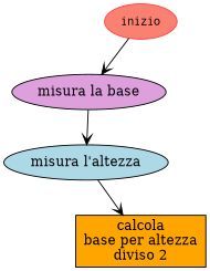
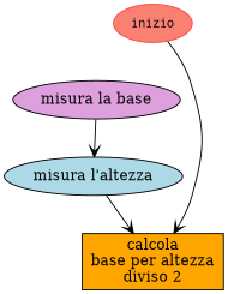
  digraph {
    shape=box
    node [style=filled]
    edge [arrowhead=open]
    n1 [color="#ff4444" fillcolor=salmon fontname=Courier label=inizio]
    n2 [fillcolor=plum label="misura la base"]
    n3 [fillcolor=lightblue label="misura l'altezza"]
    n4 [fillcolor=orange label="calcola\nbase per altezza\ndiviso 2" shape=box]
    subgraph sub_1 {
      rank=same
    }
-   n1 -> n2
+   n1 -> n4
    n2 -> n3
    n3 -> n4
  }
